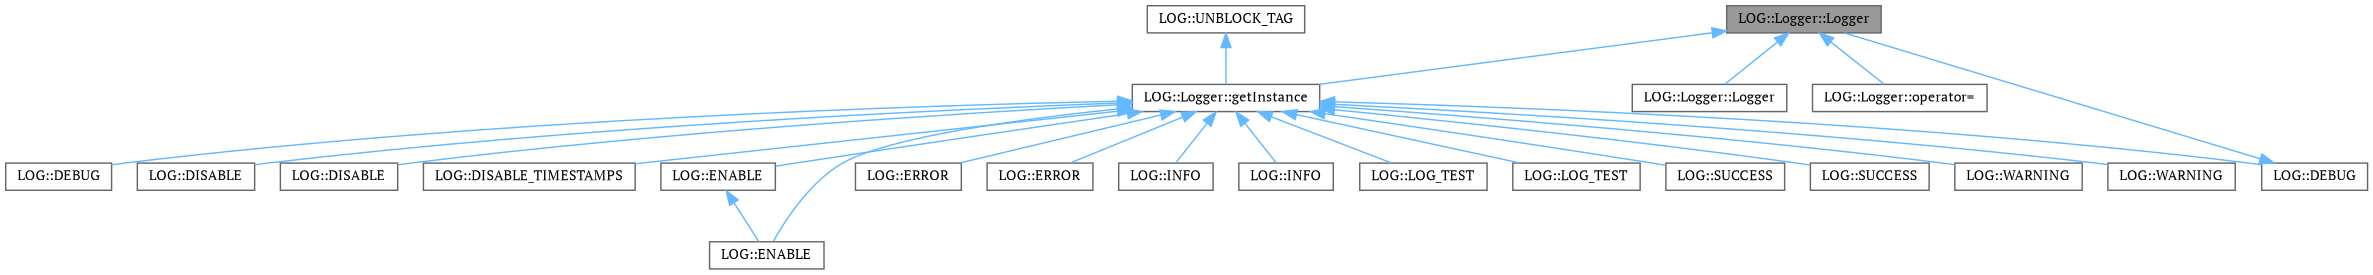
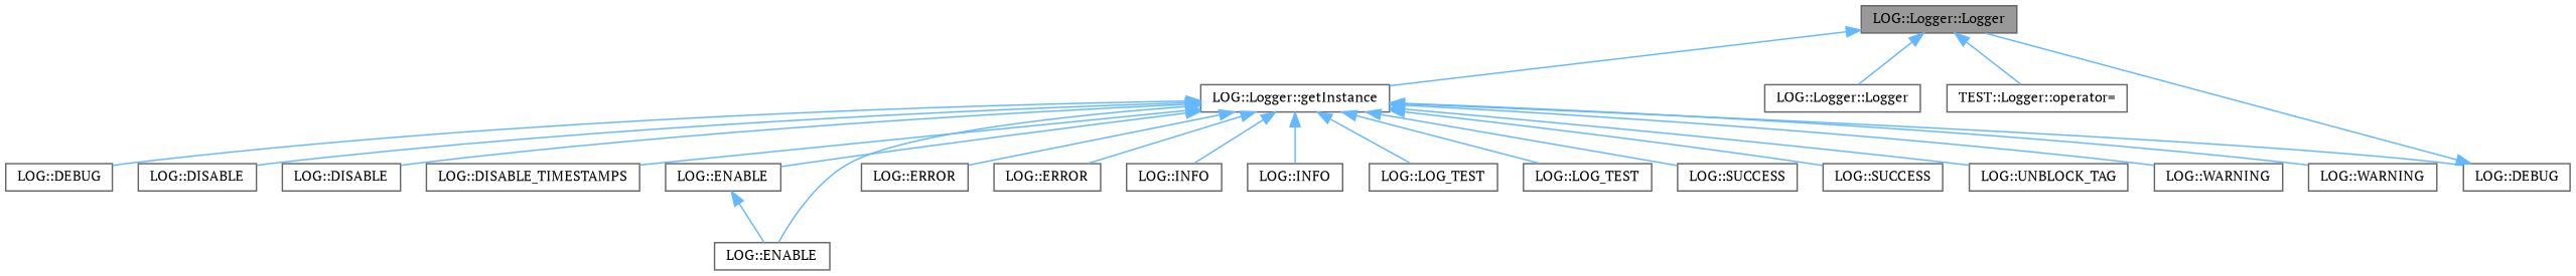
  digraph {
    fontname="PT Serif"
    rankdir=TB
    node [color=grey40 fillcolor=white fontname="PT Serif" fontsize=10 shape=box style=filled]
    edge [color=steelblue1 dir=back fontname="PT Serif" fontsize=10 labelfontname=Helvetica labelfontsize=10 style=solid]
    n1 [color=gray40 fillcolor=grey60 fontcolor=black height=0.2 label="LOG::Logger::Logger" width=0.4]
    n2 [height=0.2 label="LOG::Logger::getInstance" width=0.4]
    n3 [height=0.2 label="LOG::Logger::Logger" width=0.4]
-   n4 [height=0.2 label="LOG::Logger::operator=" width=0.4]
+   n4 [height=0.2 label="TEST::Logger::operator=" width=0.4]
    n5 [height=0.2 label="LOG::DEBUG" width=0.4]
    n6 [height=0.2 label="LOG::DEBUG" width=0.4]
    n7 [height=0.2 label="LOG::DISABLE" width=0.4]
    n8 [height=0.2 label="LOG::DISABLE" width=0.4]
    n9 [height=0.2 label="LOG::DISABLE_TIMESTAMPS" width=0.4]
    n10 [height=0.2 label="LOG::ENABLE" width=0.4]
    n11 [height=0.2 label="LOG::ENABLE" width=0.4]
    n12 [height=0.2 label="LOG::ERROR" width=0.4]
    n13 [height=0.2 label="LOG::ERROR" width=0.4]
    n14 [height=0.2 label="LOG::INFO" width=0.4]
    n15 [height=0.2 label="LOG::INFO" width=0.4]
    n16 [height=0.2 label="LOG::LOG_TEST" width=0.4]
    n17 [height=0.2 label="LOG::LOG_TEST" width=0.4]
    n18 [height=0.2 label="LOG::SUCCESS" width=0.4]
    n19 [height=0.2 label="LOG::SUCCESS" width=0.4]
    n20 [height=0.2 label="LOG::UNBLOCK_TAG" width=0.4]
    n21 [height=0.2 label="LOG::WARNING" width=0.4]
    n22 [height=0.2 label="LOG::WARNING" width=0.4]
    n1 -> n2
    n1 -> n3
    n1 -> n4
    n2 -> n5
    n2 -> n6
    n2 -> n7
    n2 -> n8
    n2 -> n9
    n2 -> n10
    n2 -> n11
    n2 -> n12
    n2 -> n13
    n2 -> n14
    n2 -> n15
    n2 -> n16
    n2 -> n17
    n2 -> n18
    n2 -> n19
-   n20 -> n2
+   n2 -> n20
    n2 -> n21
    n2 -> n22
    n6 -> n1
    n10 -> n11
  }
